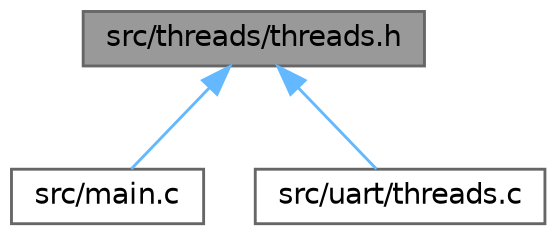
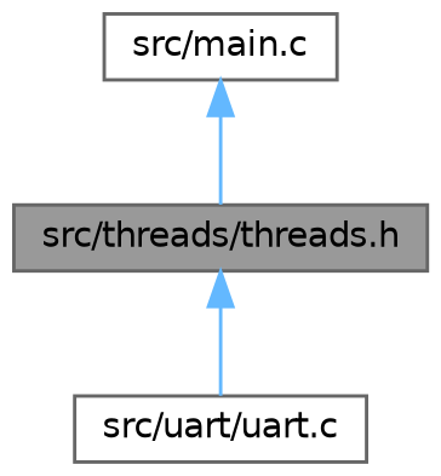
  digraph {
    node [color=grey40 fillcolor=white fontname=Helvetica fontsize=10 shape=box style=filled]
    edge [color=steelblue1 dir=back fontname=Helvetica fontsize=10 labelfontname=Helvetica labelfontsize=10 style=solid]
    n1 [color=gray40 fillcolor=grey60 fontcolor=black height=0.2 label="src/threads/threads.h" width=0.4]
    n2 [height=0.2 label="src/main.c" width=0.4]
-   n3 [height=0.2 label="src/uart/threads.c" width=0.4]
-   n1 -> n2
+   n3 [height=0.2 label="src/uart/uart.c" width=0.4]
+   n2 -> n1
    n1 -> n3
  }
